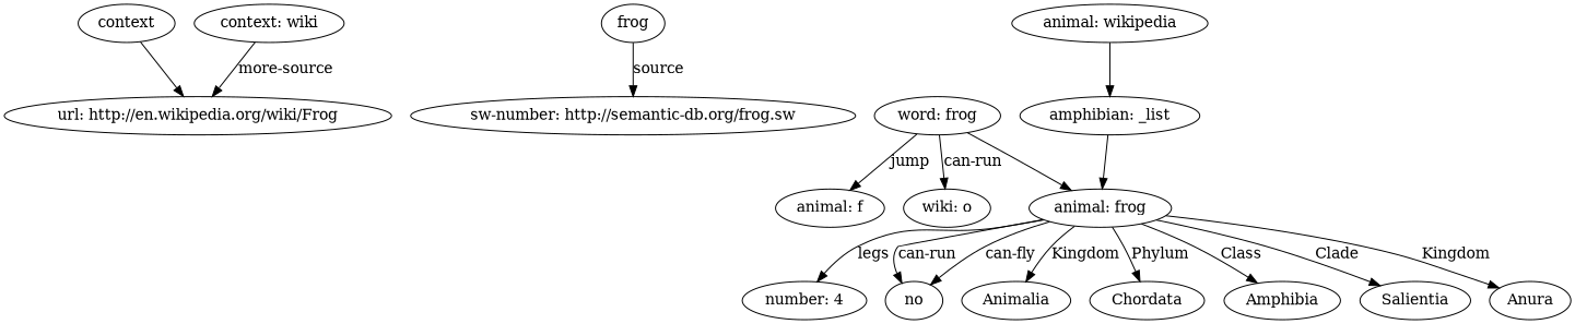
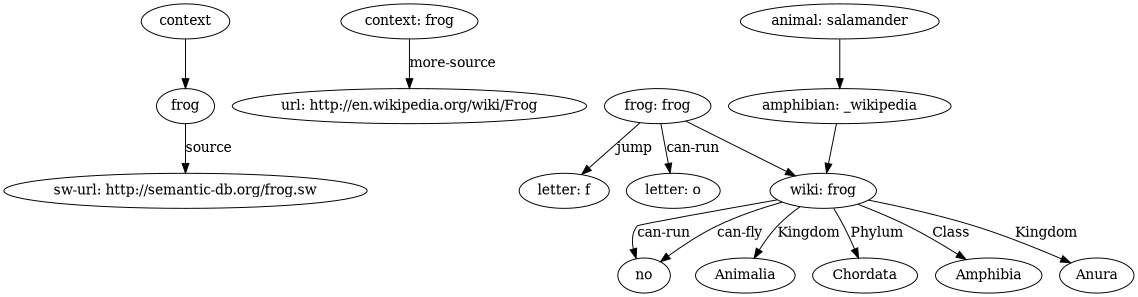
  digraph {
    edge [arrowhead=normal]
    context
    frog
-   "sw-url: http://semantic-db.org/frog.sw" [label="sw-number: http://semantic-db.org/frog.sw"]
-   "context: frog" [label="context: wiki"]
+   "sw-url: http://semantic-db.org/frog.sw"
+   "context: frog"
    "url: http://en.wikipedia.org/wiki/Frog"
-   "word: frog"
-   "letter: f" [label="animal: f"]
-   "letter: o" [label="wiki: o"]
-   "animal: frog"
-   "number: 4"
+   "word: frog" [label="frog: frog"]
+   "letter: f"
+   "letter: o"
+   "animal: frog" [label="wiki: frog"]
    no
    Animalia
    Chordata
    Amphibia
-   Salientia
    Anura
-   "amphibian: _list"
-   "animal: salamander" [label="animal: wikipedia"]
-   context -> "url: http://en.wikipedia.org/wiki/Frog" [arrowhead=""]
+   "amphibian: _list" [label="amphibian: _wikipedia"]
+   "animal: salamander"
+   context -> frog [arrowhead=""]
    frog -> "sw-url: http://semantic-db.org/frog.sw" [label=source]
    "context: frog" -> "url: http://en.wikipedia.org/wiki/Frog" [label="more-source"]
    "word: frog" -> "letter: f" [label=jump]
    "word: frog" -> "letter: o" [label="can-run"]
    "word: frog" -> "animal: frog"
-   "animal: frog" -> "number: 4" [label=legs]
    "animal: frog" -> no [label="can-run"]
    "animal: frog" -> no [label="can-fly"]
    "animal: frog" -> Animalia [label=Kingdom]
    "animal: frog" -> Chordata [label=Phylum]
    "animal: frog" -> Amphibia [label=Class]
-   "animal: frog" -> Salientia [label=Clade]
    "animal: frog" -> Anura [label=Kingdom]
    "amphibian: _list" -> "animal: frog"
    "animal: salamander" -> "amphibian: _list"
  }
